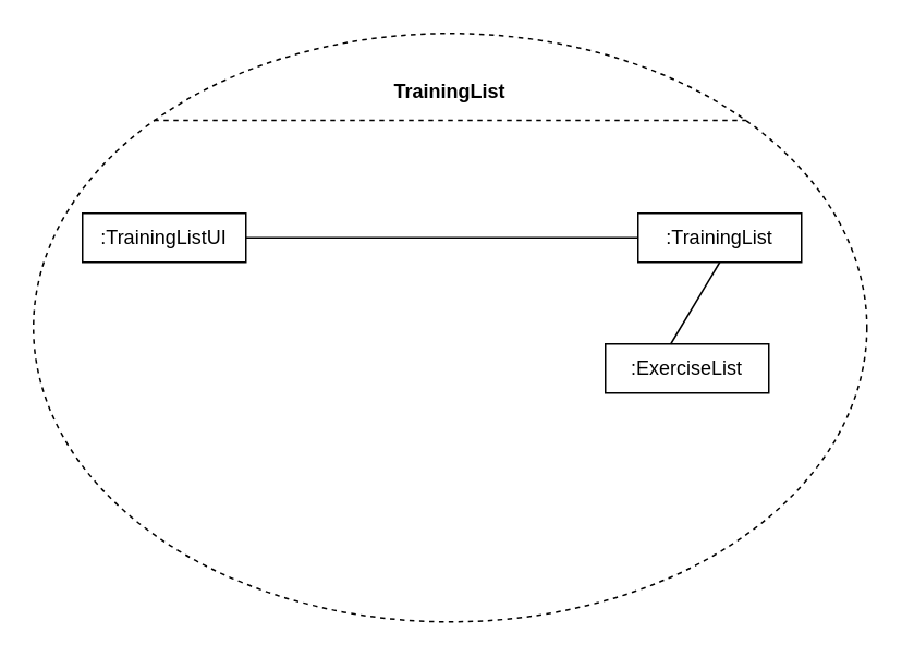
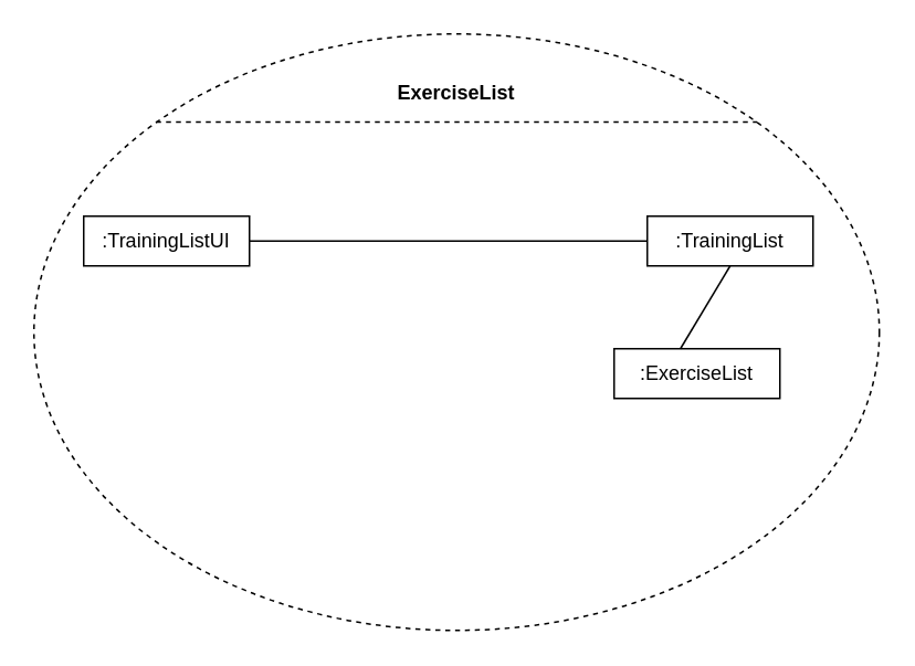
  <mxCell id="0" />
  <mxCell id="1" parent="0" />
  <mxCell id="2" value="" style="shape=ellipse;container=1;horizontal=1;horizontalStack=0;resizeParent=1;resizeParentMax=0;resizeLast=0;html=1;dashed=1;collapsible=0;" vertex="1" parent="1"><mxGeometry x="20" y="20" width="510" height="360" as="geometry" /></mxCell>
- <mxCell id="3" value="&lt;b&gt;TrainingList&lt;/b&gt;" style="html=1;strokeColor=none;fillColor=none;align=center;verticalAlign=middle;spacingLeft=4;spacingRight=4;rotatable=0;points=[[0,0.5],[1,0.5]];resizeWidth=1;whiteSpace=wrap;" vertex="1" parent="2"><mxGeometry y="12.522" width="510" height="46.957" as="geometry" /></mxCell>
+ <mxCell id="3" value="&lt;b&gt;ExerciseList&lt;/b&gt;" style="html=1;strokeColor=none;fillColor=none;align=center;verticalAlign=middle;spacingLeft=4;spacingRight=4;rotatable=0;points=[[0,0.5],[1,0.5]];resizeWidth=1;whiteSpace=wrap;" vertex="1" parent="2"><mxGeometry y="12.522" width="510" height="46.957" as="geometry" /></mxCell>
  <mxCell id="4" value="" style="line;strokeWidth=1;fillColor=none;rotatable=0;labelPosition=right;points=[];portConstraint=eastwest;dashed=1;resizeWidth=1;" vertex="1" parent="2"><mxGeometry x="73.667" y="46.957" width="362.667" height="12.522" as="geometry" /></mxCell>
  <mxCell id="5" value=":TrainingListUI" style="html=1;align=center;verticalAlign=middle;rotatable=0;whiteSpace=wrap;" vertex="1" parent="2"><mxGeometry width="100" height="30" relative="1" as="geometry"><mxPoint x="30" y="110" as="offset" /></mxGeometry></mxCell>
  <mxCell id="6" value="" style="edgeStyle=none;endArrow=none;verticalAlign=middle;labelBackgroundColor=none;endSize=12;html=1;align=left;endFill=0;spacingLeft=4;rounded=0;exitX=1;exitY=0.5;exitDx=0;exitDy=0;entryX=0;entryY=0.5;entryDx=0;entryDy=0;" edge="1" parent="2" source="5" target="7"><mxGeometry x="0.564" y="93" relative="1" as="geometry"><mxPoint x="315.455" y="220" as="targetPoint" /><mxPoint as="offset" /></mxGeometry></mxCell>
  <mxCell id="7" value=":TrainingList" style="html=1;align=center;verticalAlign=middle;rotatable=0;whiteSpace=wrap;" vertex="1" parent="2"><mxGeometry width="100" height="30" relative="1" as="geometry"><mxPoint x="370" y="110" as="offset" /></mxGeometry></mxCell>
  <mxCell id="8" value=":ExerciseList" style="html=1;align=center;verticalAlign=middle;rotatable=0;whiteSpace=wrap;" vertex="1" parent="2"><mxGeometry x="350" y="190" width="100" height="30" as="geometry" /></mxCell>
  <mxCell id="9" value="" style="edgeStyle=none;endArrow=none;verticalAlign=middle;labelBackgroundColor=none;endSize=12;html=1;align=left;endFill=0;spacingLeft=4;rounded=0;exitX=0.4;exitY=0;exitDx=0;exitDy=0;entryX=0.5;entryY=1;entryDx=0;entryDy=0;exitPerimeter=0;" edge="1" parent="2" source="8" target="7"><mxGeometry x="0.564" y="93" relative="1" as="geometry"><mxPoint x="265" y="240" as="sourcePoint" /><mxPoint x="380" y="150" as="targetPoint" /><mxPoint as="offset" /></mxGeometry></mxCell>
